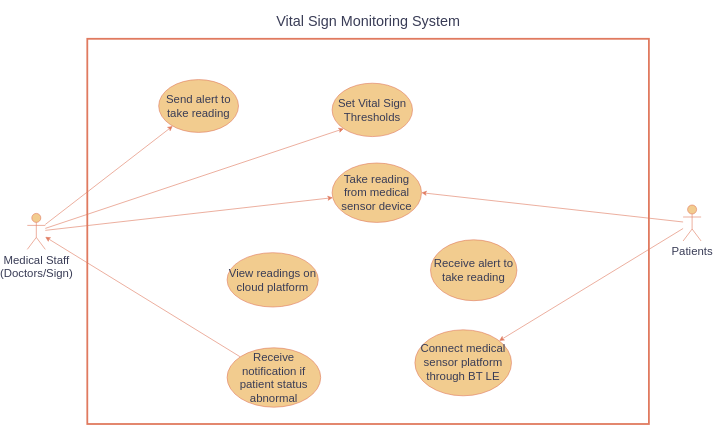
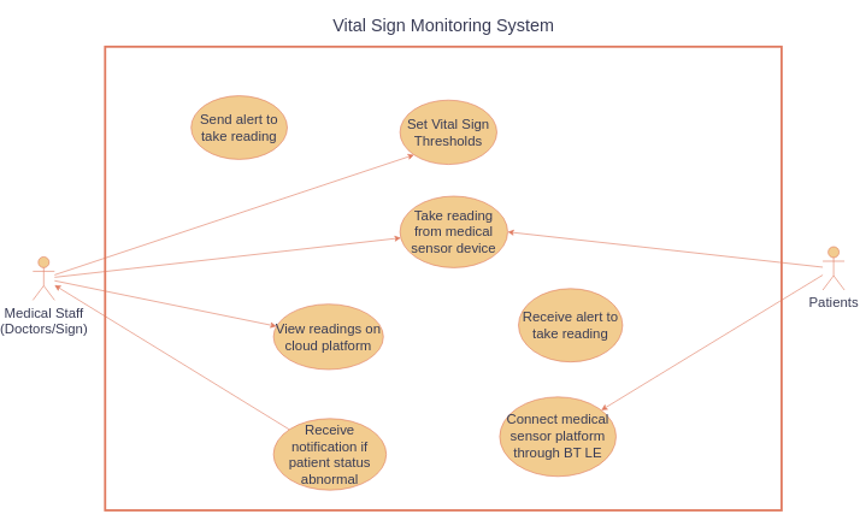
  <mxCell id="0" />
  <mxCell id="1" parent="0" />
  <mxCell id="2" style="rounded=0;orthogonalLoop=1;jettySize=auto;html=1;entryX=0;entryY=1;entryDx=0;entryDy=0;strokeColor=#E07A5F;fontColor=#393C56;fillColor=#F2CC8F;" edge="1" parent="1" source="7" target="12"><mxGeometry relative="1" as="geometry" /></mxCell>
- <mxCell id="3" style="rounded=0;orthogonalLoop=1;jettySize=auto;html=1;strokeColor=#E07A5F;fontColor=#393C56;fillColor=#F2CC8F;" edge="1" parent="1" source="7" target="14"><mxGeometry relative="1" as="geometry" /></mxCell>
  <mxCell id="4" style="rounded=0;orthogonalLoop=1;jettySize=auto;html=1;strokeColor=#E07A5F;fontColor=#393C56;fillColor=#F2CC8F;" edge="1" parent="1" source="7" target="15"><mxGeometry relative="1" as="geometry" /></mxCell>
+ <mxCell id="5" style="rounded=0;orthogonalLoop=1;jettySize=auto;html=1;strokeColor=#E07A5F;fontColor=#393C56;fillColor=#F2CC8F;" edge="1" parent="1" source="7" target="16"><mxGeometry relative="1" as="geometry" /></mxCell>
  <mxCell id="6" style="rounded=0;orthogonalLoop=1;jettySize=auto;html=1;strokeColor=#E07A5F;fontColor=#393C56;fillColor=#F2CC8F;startArrow=classic;startFill=1;endArrow=none;" edge="1" parent="1" source="7" target="18"><mxGeometry relative="1" as="geometry" /></mxCell>
  <mxCell id="7" value="&lt;font style=&quot;font-size: 19px;&quot;&gt;Medical Staff&lt;br&gt;(Doctors/Sign)&lt;/font&gt;" style="shape=umlActor;verticalLabelPosition=bottom;verticalAlign=top;html=1;outlineConnect=0;labelBackgroundColor=none;fillColor=#F2CC8F;strokeColor=#E07A5F;fontColor=#393C56;" vertex="1" parent="1"><mxGeometry x="20" y="355" width="30" height="60" as="geometry" /></mxCell>
  <mxCell id="8" style="rounded=0;orthogonalLoop=1;jettySize=auto;html=1;entryX=1;entryY=0.5;entryDx=0;entryDy=0;strokeColor=#E07A5F;fontColor=#393C56;fillColor=#F2CC8F;" edge="1" parent="1" source="10" target="15"><mxGeometry relative="1" as="geometry" /></mxCell>
  <mxCell id="9" style="rounded=0;orthogonalLoop=1;jettySize=auto;html=1;strokeColor=#E07A5F;fontColor=#393C56;fillColor=#F2CC8F;" edge="1" parent="1" source="10" target="17"><mxGeometry relative="1" as="geometry" /></mxCell>
  <mxCell id="10" value="&lt;font style=&quot;font-size: 19px;&quot;&gt;Patients&lt;/font&gt;" style="shape=umlActor;verticalLabelPosition=bottom;verticalAlign=top;html=1;outlineConnect=0;labelBackgroundColor=none;fillColor=#F2CC8F;strokeColor=#E07A5F;fontColor=#393C56;" vertex="1" parent="1"><mxGeometry x="1113" y="341" width="30" height="60" as="geometry" /></mxCell>
  <mxCell id="11" value="" style="rounded=0;whiteSpace=wrap;html=1;strokeColor=#E07A5F;fontColor=#393C56;fillColor=none;strokeWidth=3;" vertex="1" parent="1"><mxGeometry x="120" y="64" width="936" height="642" as="geometry" /></mxCell>
  <mxCell id="12" value="&lt;font style=&quot;font-size: 19px;&quot;&gt;Set Vital Sign Thresholds&lt;/font&gt;" style="ellipse;whiteSpace=wrap;html=1;strokeColor=#E07A5F;fontColor=#393C56;fillColor=#F2CC8F;" vertex="1" parent="1"><mxGeometry x="528" y="138" width="134" height="89" as="geometry" /></mxCell>
  <mxCell id="13" value="&lt;font style=&quot;font-size: 19px;&quot;&gt;Receive alert to take reading&lt;/font&gt;" style="ellipse;whiteSpace=wrap;html=1;strokeColor=#E07A5F;fontColor=#393C56;fillColor=#F2CC8F;" vertex="1" parent="1"><mxGeometry x="692" y="399" width="144" height="101.5" as="geometry" /></mxCell>
  <mxCell id="14" value="&lt;font style=&quot;font-size: 19px;&quot;&gt;Send&lt;span style=&quot;background-color: transparent; color: light-dark(rgb(57, 60, 86), rgb(182, 184, 207));&quot;&gt;&amp;nbsp;alert to take reading&lt;/span&gt;&lt;/font&gt;" style="ellipse;whiteSpace=wrap;html=1;strokeColor=#E07A5F;fontColor=#393C56;fillColor=#F2CC8F;" vertex="1" parent="1"><mxGeometry x="239" y="132" width="133" height="88" as="geometry" /></mxCell>
  <mxCell id="15" value="&lt;font style=&quot;font-size: 19px;&quot;&gt;Take reading from medical sensor device&lt;/font&gt;" style="ellipse;whiteSpace=wrap;html=1;strokeColor=#E07A5F;fontColor=#393C56;fillColor=#F2CC8F;" vertex="1" parent="1"><mxGeometry x="528" y="271" width="149" height="99" as="geometry" /></mxCell>
  <mxCell id="16" value="&lt;font style=&quot;font-size: 19px;&quot;&gt;View readings on cloud platform&lt;/font&gt;" style="ellipse;whiteSpace=wrap;html=1;strokeColor=#E07A5F;fontColor=#393C56;fillColor=#F2CC8F;" vertex="1" parent="1"><mxGeometry x="353" y="420.5" width="152" height="90.5" as="geometry" /></mxCell>
  <mxCell id="17" value="&lt;font style=&quot;font-size: 19px;&quot;&gt;Connect medical sensor platform through BT LE&lt;/font&gt;" style="ellipse;whiteSpace=wrap;html=1;strokeColor=#E07A5F;fontColor=#393C56;fillColor=#F2CC8F;" vertex="1" parent="1"><mxGeometry x="666" y="549" width="161" height="110" as="geometry" /></mxCell>
  <mxCell id="18" value="&lt;font style=&quot;font-size: 19px;&quot;&gt;Receive notification if patient status abnormal&lt;/font&gt;" style="ellipse;whiteSpace=wrap;html=1;strokeColor=#E07A5F;fontColor=#393C56;fillColor=#F2CC8F;" vertex="1" parent="1"><mxGeometry x="353" y="579" width="156" height="99" as="geometry" /></mxCell>
  <mxCell id="19" value="Vital Sign Monitoring System" style="text;html=1;align=center;verticalAlign=middle;whiteSpace=wrap;rounded=0;fontColor=#393C56;strokeWidth=1;fontSize=24;" vertex="1" parent="1"><mxGeometry x="416.75" y="20" width="342.5" height="30" as="geometry" /></mxCell>
